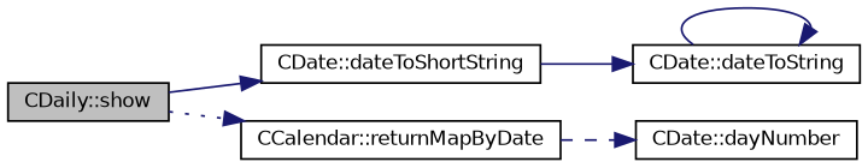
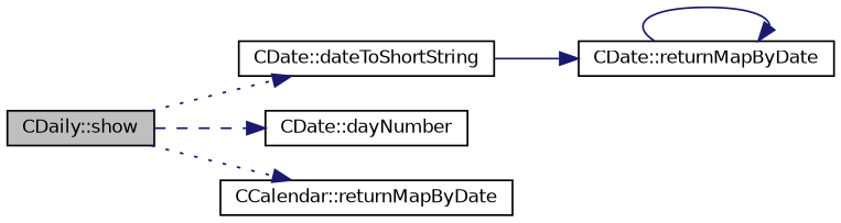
  digraph {
    rankdir=LR
    node [color=black fillcolor=white fontname=Helvetica fontsize=10 shape=record style=filled]
    edge [color=midnightblue fontname=Helvetica fontsize=10 labelfontname=Helvetica labelfontsize=10 style=dotted]
    n1 [fillcolor=grey75 fontcolor=black height=0.2 label="CDaily::show" width=0.4]
    n2 [height=0.2 label="CDate::dateToShortString" width=0.4]
    n3 [height=0.2 label="CDate::dayNumber" width=0.4]
    n4 [height=0.2 label="CCalendar::returnMapByDate" width=0.4]
-   n5 [height=0.2 label="CDate::dateToString" width=0.4]
-   n1 -> n2 [style=solid]
-   n4 -> n3 [style=dashed]
+   n5 [height=0.2 label="CDate::returnMapByDate" width=0.4]
+   n1 -> n2
+   n1 -> n3 [style=dashed]
    n1 -> n4
    n2 -> n5 [style=solid]
    n5 -> n5 [style=solid]
  }
